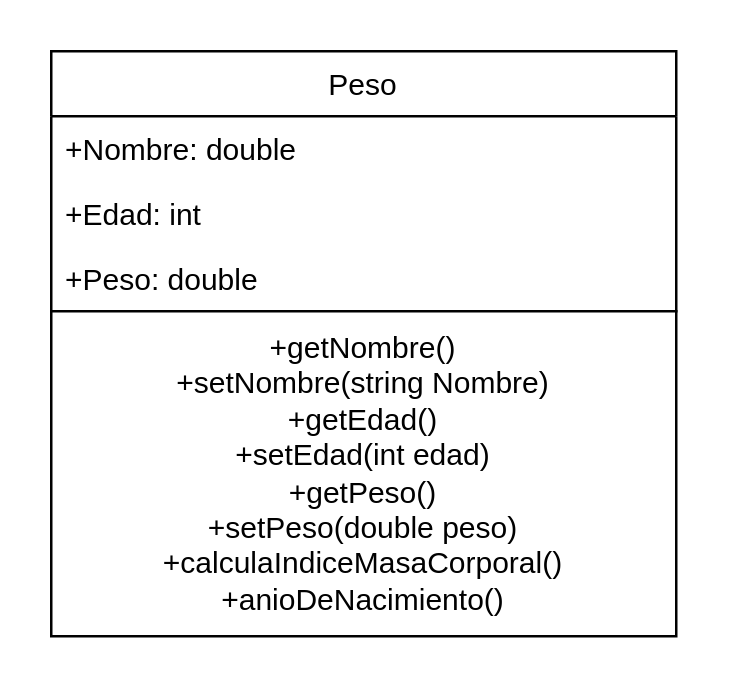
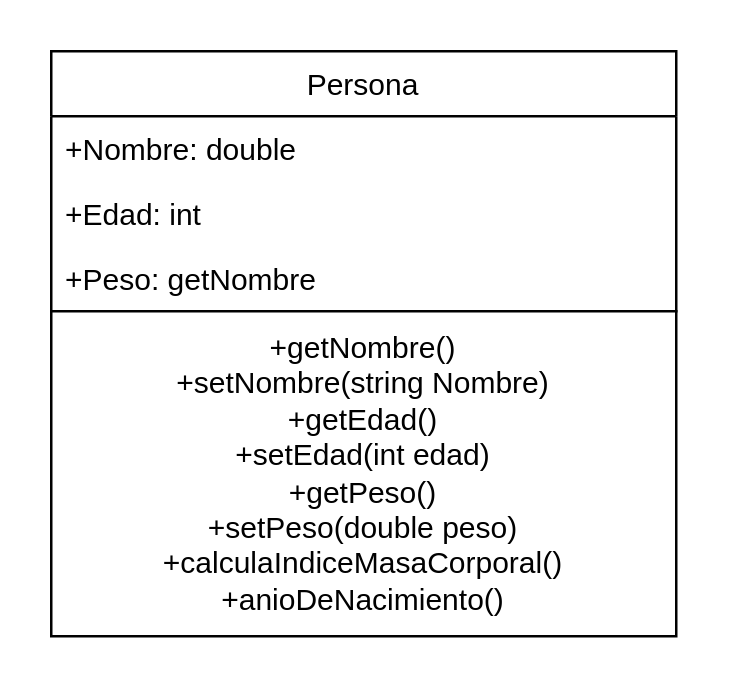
  <mxCell id="0" />
  <mxCell id="1" parent="0" />
- <mxCell id="2" value="Peso" style="swimlane;fontStyle=0;childLayout=stackLayout;horizontal=1;startSize=26;horizontalStack=0;resizeParent=1;resizeParentMax=0;resizeLast=0;collapsible=1;marginBottom=0;" vertex="1" parent="1"><mxGeometry x="20" y="20" width="250" height="104" as="geometry" /></mxCell>
+ <mxCell id="2" value="Persona" style="swimlane;fontStyle=0;childLayout=stackLayout;horizontal=1;startSize=26;horizontalStack=0;resizeParent=1;resizeParentMax=0;resizeLast=0;collapsible=1;marginBottom=0;" vertex="1" parent="1"><mxGeometry x="20" y="20" width="250" height="104" as="geometry" /></mxCell>
  <mxCell id="3" value="+Nombre: double" style="text;strokeColor=none;fillColor=none;align=left;verticalAlign=top;spacingLeft=4;spacingRight=4;overflow=hidden;rotatable=0;points=[[0,0.5],[1,0.5]];portConstraint=eastwest;" vertex="1" parent="2"><mxGeometry y="26" width="250" height="26" as="geometry" /></mxCell>
  <mxCell id="4" value="+Edad: int" style="text;strokeColor=none;fillColor=none;align=left;verticalAlign=top;spacingLeft=4;spacingRight=4;overflow=hidden;rotatable=0;points=[[0,0.5],[1,0.5]];portConstraint=eastwest;" vertex="1" parent="2"><mxGeometry y="52" width="250" height="26" as="geometry" /></mxCell>
- <mxCell id="5" value="+Peso: double&#10;" style="text;strokeColor=none;fillColor=none;align=left;verticalAlign=top;spacingLeft=4;spacingRight=4;overflow=hidden;rotatable=0;points=[[0,0.5],[1,0.5]];portConstraint=eastwest;" vertex="1" parent="2"><mxGeometry y="78" width="250" height="26" as="geometry" /></mxCell>
+ <mxCell id="5" value="+Peso: getNombre&#10;" style="text;strokeColor=none;fillColor=none;align=left;verticalAlign=top;spacingLeft=4;spacingRight=4;overflow=hidden;rotatable=0;points=[[0,0.5],[1,0.5]];portConstraint=eastwest;" vertex="1" parent="2"><mxGeometry y="78" width="250" height="26" as="geometry" /></mxCell>
  <mxCell id="6" value="+getNombre()&lt;br&gt;+setNombre(string Nombre)&lt;br&gt;+getEdad()&lt;br&gt;+setEdad(int edad)&lt;br&gt;+getPeso()&lt;br&gt;+setPeso(double peso)&lt;br&gt;+calculaIndiceMasaCorporal()&lt;br&gt;+anioDeNacimiento()&lt;br&gt;" style="rounded=0;whiteSpace=wrap;html=1;" vertex="1" parent="1"><mxGeometry x="20" y="124" width="250" height="130" as="geometry" /></mxCell>
